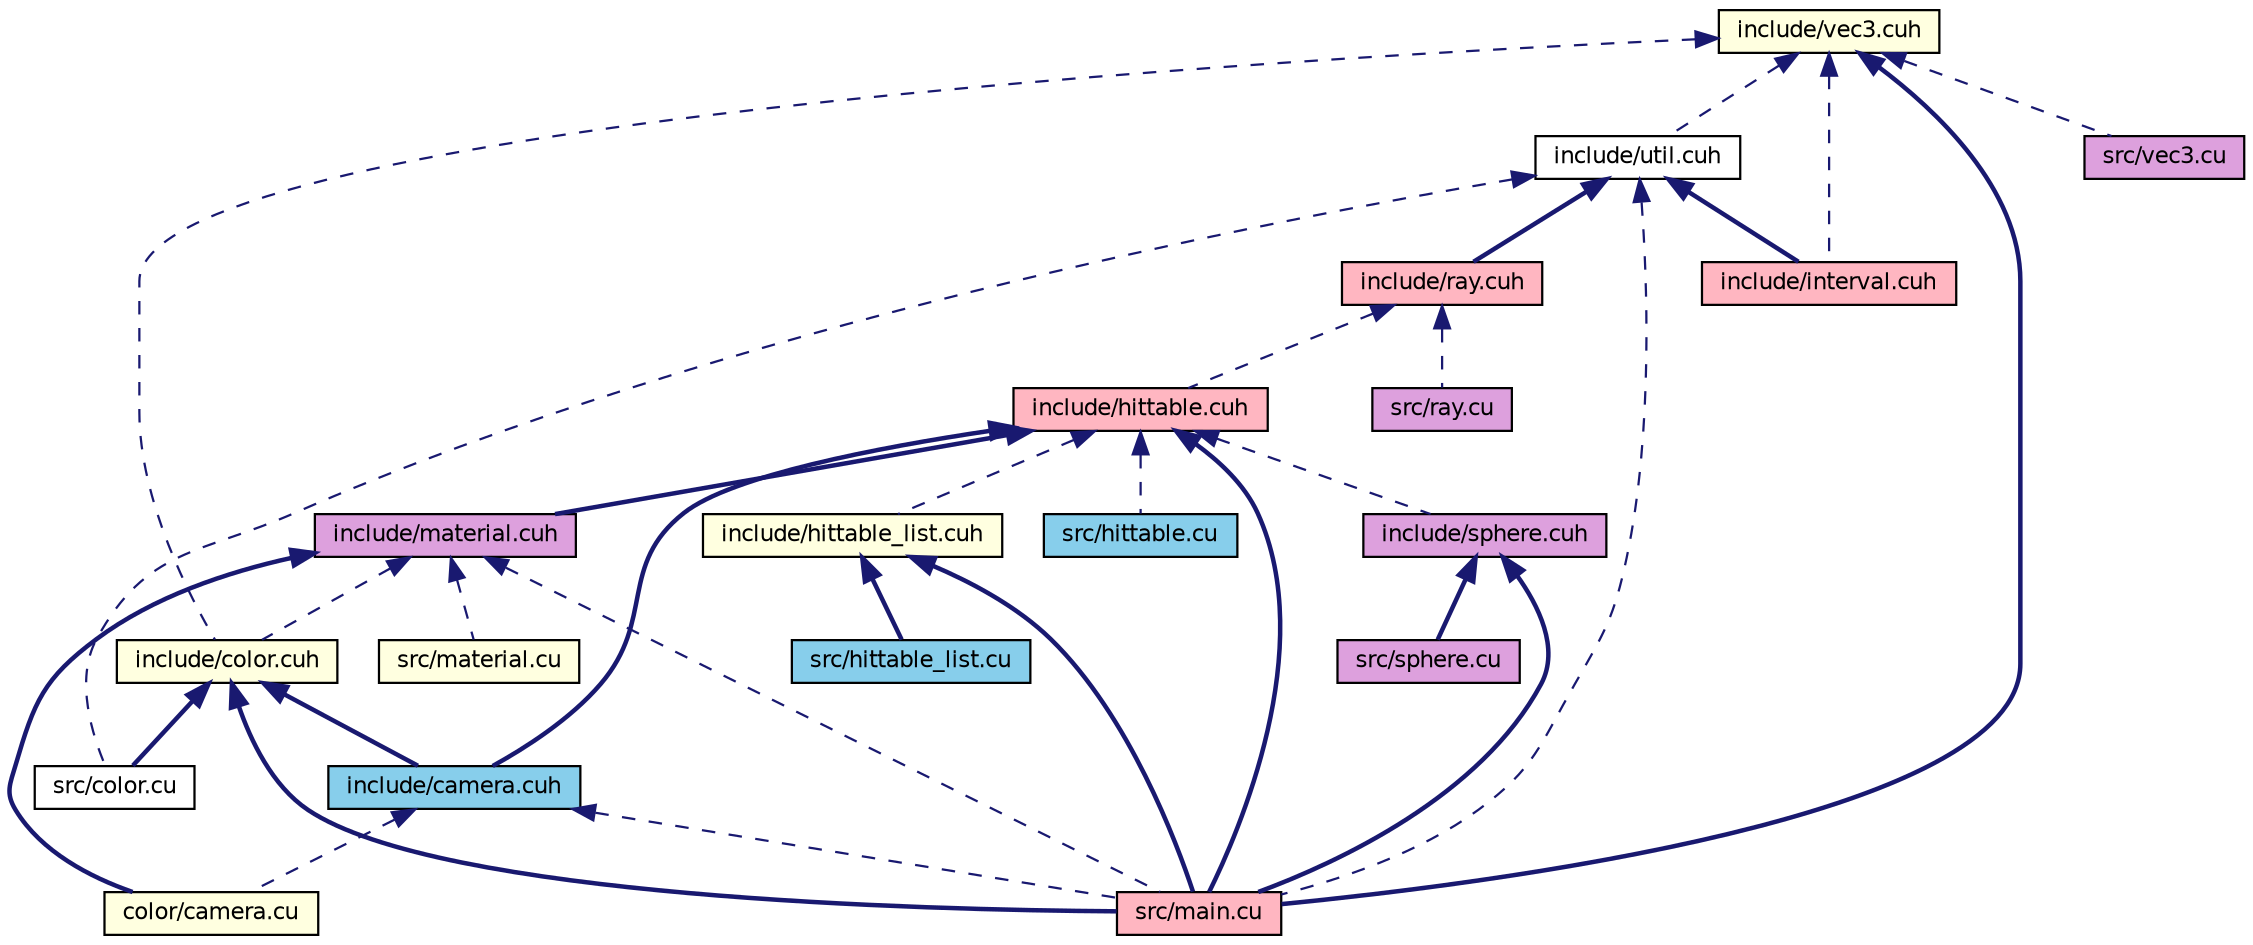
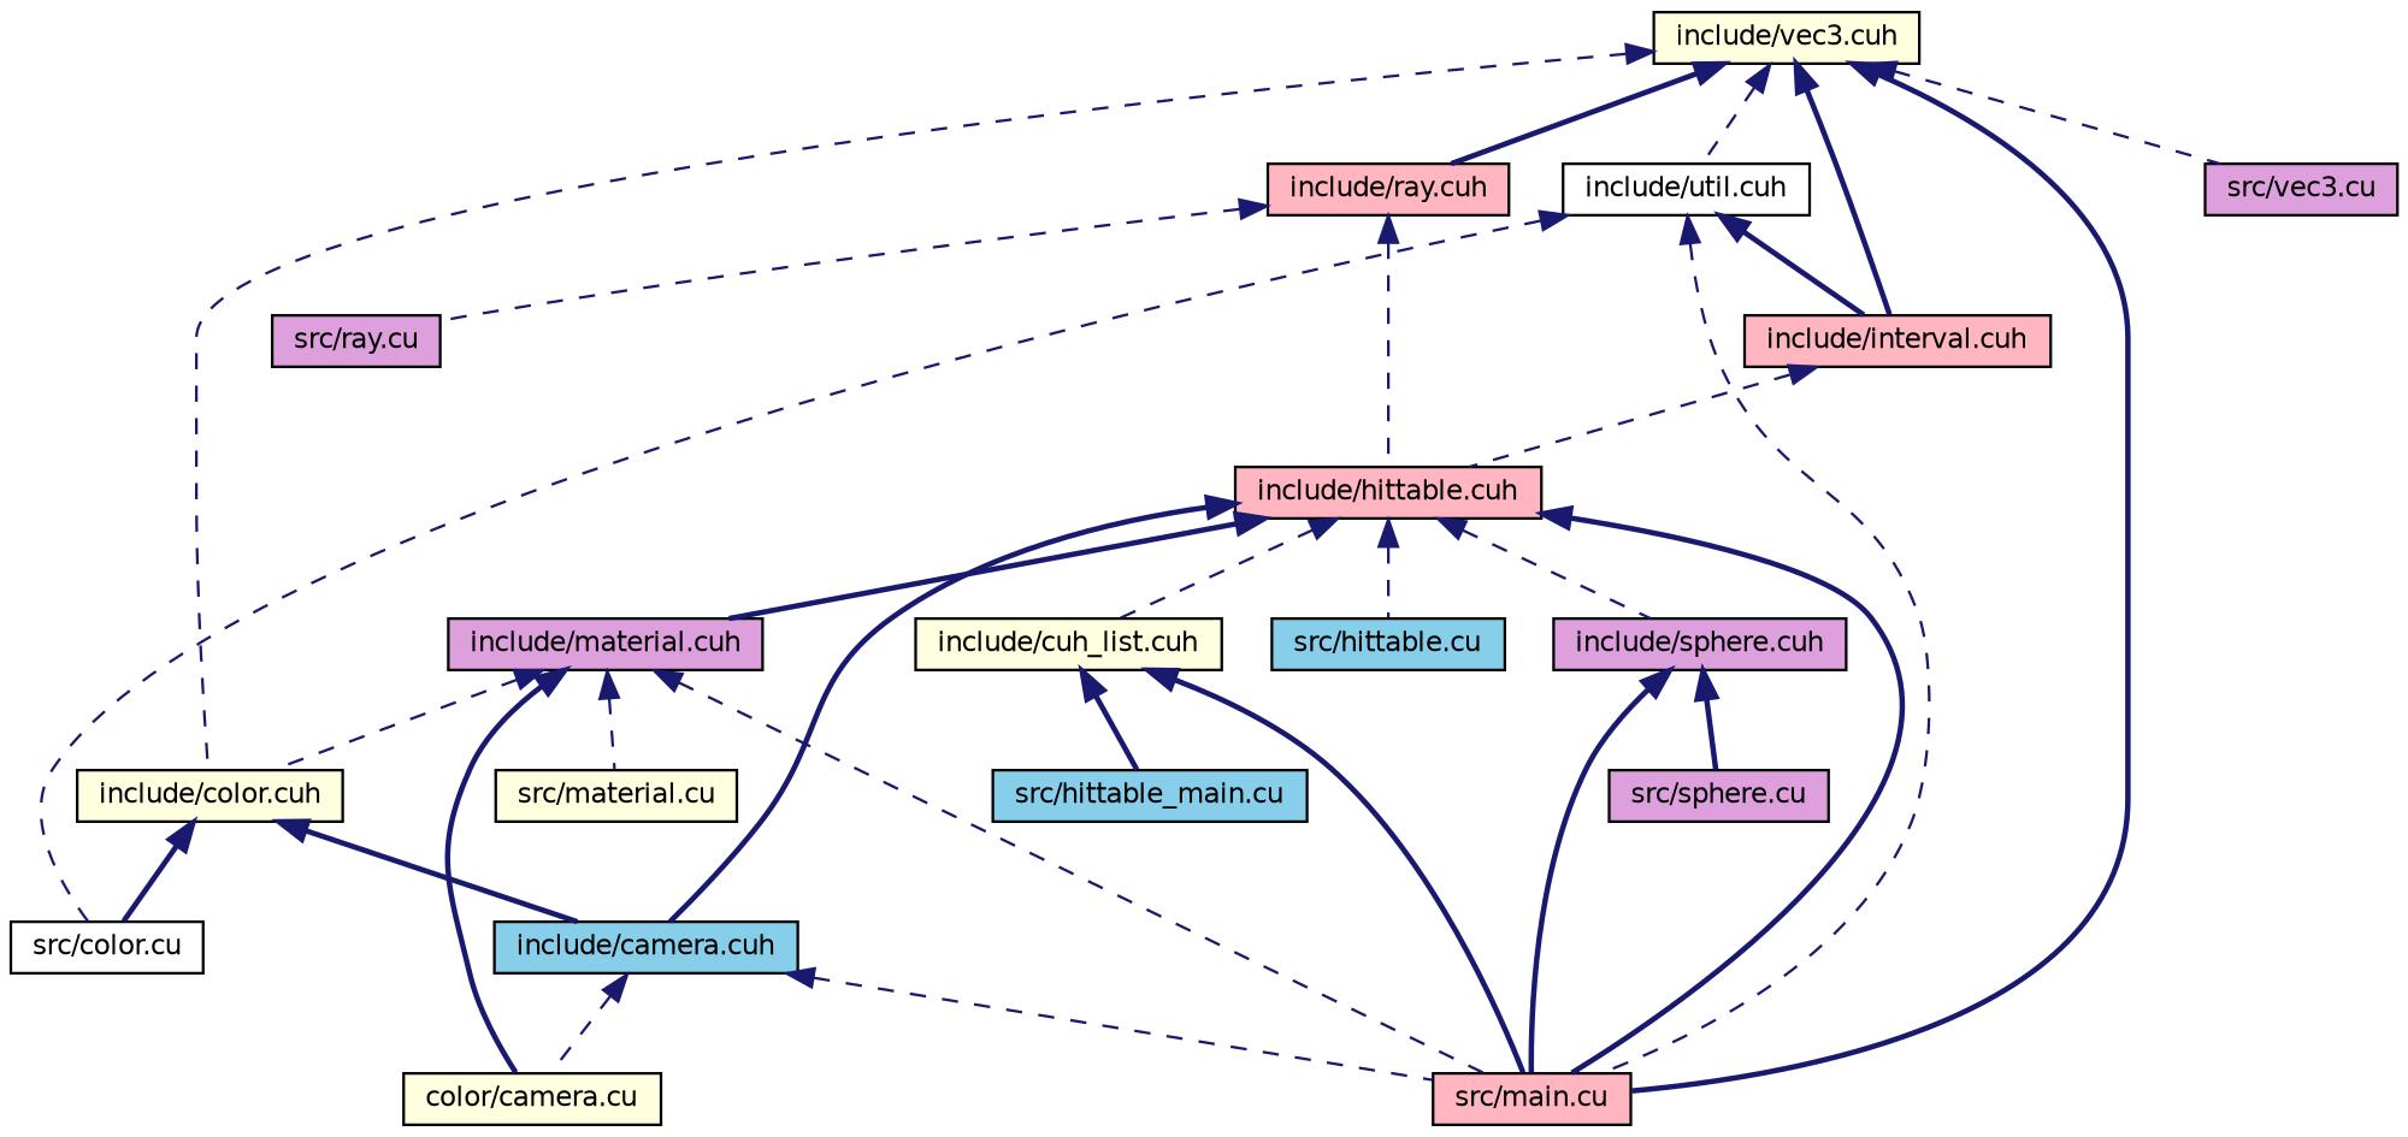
  digraph {
    node [color=black fillcolor=lightyellow fontname=Helvetica fontsize=10 shape=record style=filled]
    edge [color=midnightblue dir=back fontname=Helvetica fontsize=10 labelfontname=Helvetica labelfontsize=10 style=dashed]
    n1 [height=0.2 label="include/vec3.cuh" width=0.4]
    n2 [height=0.2 label="include/color.cuh" width=0.4]
    n3 [fillcolor=lightpink height=0.2 label="src/main.cu" width=0.4]
    n4 [fillcolor=lightpink height=0.2 label="include/interval.cuh" width=0.4]
    n5 [fillcolor=lightpink height=0.2 label="include/ray.cuh" width=0.4]
    n6 [fillcolor=white height=0.2 label="include/util.cuh" width=0.4]
    n7 [fillcolor=plum height=0.2 label="src/vec3.cu" width=0.4]
    n8 [fillcolor=skyblue height=0.2 label="include/camera.cuh" width=0.4]
    n9 [fillcolor=white height=0.2 label="src/color.cu" width=0.4]
    n10 [fillcolor=lightpink height=0.2 label="include/hittable.cuh" width=0.4]
    n11 [fillcolor=plum height=0.2 label="src/ray.cu" width=0.4]
    n12 [height=0.2 label="color/camera.cu" width=0.4]
    n13 [fillcolor=plum height=0.2 label="include/material.cuh" width=0.4]
    n14 [height=0.2 label="src/material.cu" width=0.4]
-   n15 [height=0.2 label="include/hittable_list.cuh" width=0.4]
+   n15 [height=0.2 label="include/cuh_list.cuh" width=0.4]
    n16 [fillcolor=plum height=0.2 label="include/sphere.cuh" width=0.4]
    n17 [fillcolor=skyblue height=0.2 label="src/hittable.cu" width=0.4]
-   n18 [fillcolor=skyblue height=0.2 label="src/hittable_list.cu" width=0.4]
+   n18 [fillcolor=skyblue height=0.2 label="src/hittable_main.cu" width=0.4]
    n19 [fillcolor=plum height=0.2 label="src/sphere.cu" width=0.4]
    n1 -> n2
    n1 -> n3 [style=bold]
-   n1 -> n4
-   n6 -> n5 [style=bold]
+   n1 -> n4 [style=bold]
+   n1 -> n5 [style=bold]
    n1 -> n6
    n1 -> n7
-   n2 -> n3 [style=bold]
    n2 -> n8 [style=bold]
    n2 -> n9 [style=bold]
+   n4 -> n10
    n5 -> n10
    n5 -> n11
    n6 -> n3
    n6 -> n4 [style=bold]
    n6 -> n9
    n8 -> n3
    n8 -> n12
    n10 -> n3 [style=bold]
    n10 -> n8 [style=bold]
    n10 -> n13 [style=bold]
    n10 -> n15
    n10 -> n16
    n10 -> n17
    n13 -> n2
    n13 -> n3
    n13 -> n12 [style=bold]
    n13 -> n14
    n15 -> n3 [style=bold]
    n15 -> n18 [style=bold]
    n16 -> n3 [style=bold]
    n16 -> n19 [style=bold]
  }
